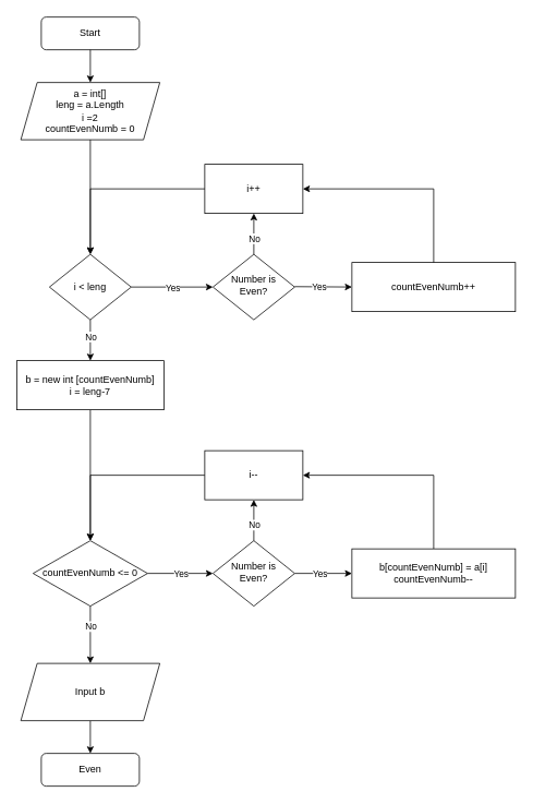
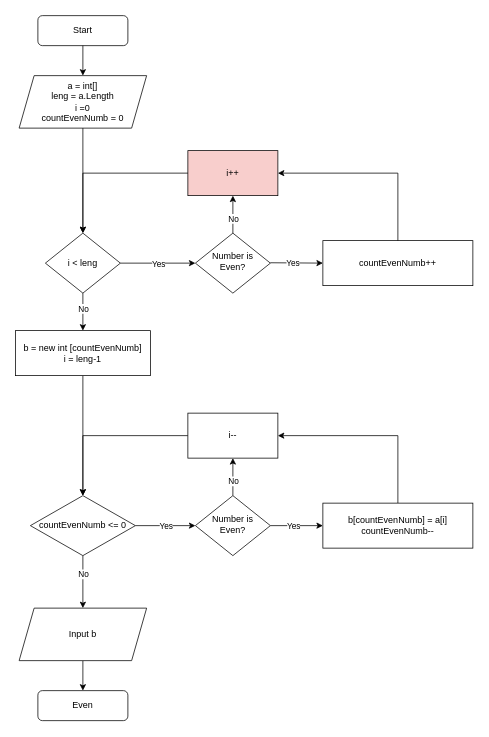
  <mxCell id="0" />
  <mxCell id="1" parent="0" />
  <mxCell id="2" value="Start" style="rounded=1;whiteSpace=wrap;html=1;fontSize=12;glass=0;strokeWidth=1;shadow=0;" parent="1" vertex="1"><mxGeometry x="50" y="20" width="120" height="40" as="geometry" /></mxCell>
  <mxCell id="3" style="edgeStyle=orthogonalEdgeStyle;rounded=0;orthogonalLoop=1;jettySize=auto;html=1;exitX=1;exitY=0.5;exitDx=0;exitDy=0;entryX=0;entryY=0.5;entryDx=0;entryDy=0;" edge="1" parent="1" source="7" target="16"><mxGeometry relative="1" as="geometry" /></mxCell>
  <mxCell id="4" value="Yes" style="edgeLabel;html=1;align=center;verticalAlign=middle;resizable=0;points=[];" vertex="1" connectable="0" parent="3"><mxGeometry x="-0.202" y="-1" relative="1" as="geometry"><mxPoint x="2" y="-1" as="offset" /></mxGeometry></mxCell>
  <mxCell id="5" style="edgeStyle=orthogonalEdgeStyle;rounded=0;orthogonalLoop=1;jettySize=auto;html=1;entryX=0.5;entryY=1;entryDx=0;entryDy=0;" edge="1" parent="1" source="7" target="23"><mxGeometry relative="1" as="geometry" /></mxCell>
  <mxCell id="6" value="No" style="edgeLabel;html=1;align=center;verticalAlign=middle;resizable=0;points=[];" vertex="1" connectable="0" parent="5"><mxGeometry x="-0.264" y="-1" relative="1" as="geometry"><mxPoint x="-1" y="-2" as="offset" /></mxGeometry></mxCell>
  <mxCell id="7" value="Number is Even?" style="rhombus;whiteSpace=wrap;html=1;shadow=0;fontFamily=Helvetica;fontSize=12;align=center;strokeWidth=1;spacing=6;spacingTop=-4;" parent="1" vertex="1"><mxGeometry x="260" y="660" width="100" height="80" as="geometry" /></mxCell>
  <mxCell id="8" value="Even" style="rounded=1;whiteSpace=wrap;html=1;fontSize=12;glass=0;strokeWidth=1;shadow=0;" parent="1" vertex="1"><mxGeometry x="50" y="920" width="120" height="40" as="geometry" /></mxCell>
  <mxCell id="9" value="&lt;span&gt;countEvenNumb++&lt;/span&gt;" style="rounded=0;whiteSpace=wrap;html=1;" vertex="1" parent="1"><mxGeometry x="430" y="320" width="200" height="60" as="geometry" /></mxCell>
- <mxCell id="10" value="a = int[]&lt;br&gt;leng = a.Length&lt;br&gt;i =2&lt;br&gt;countEvenNumb = 0" style="shape=parallelogram;perimeter=parallelogramPerimeter;whiteSpace=wrap;html=1;fixedSize=1;" vertex="1" parent="1"><mxGeometry x="25" y="100" width="170" height="70" as="geometry" /></mxCell>
+ <mxCell id="10" value="a = int[]&lt;br&gt;leng = a.Length&lt;br&gt;i =0&lt;br&gt;countEvenNumb = 0" style="shape=parallelogram;perimeter=parallelogramPerimeter;whiteSpace=wrap;html=1;fixedSize=1;" vertex="1" parent="1"><mxGeometry x="25" y="100" width="170" height="70" as="geometry" /></mxCell>
  <mxCell id="11" style="edgeStyle=orthogonalEdgeStyle;rounded=0;orthogonalLoop=1;jettySize=auto;html=1;" edge="1" parent="1" source="12" target="21"><mxGeometry relative="1" as="geometry" /></mxCell>
- <mxCell id="12" value="b = new int [countEvenNumb]&lt;br&gt;i = leng-7" style="rounded=0;whiteSpace=wrap;html=1;" vertex="1" parent="1"><mxGeometry x="20" y="440" width="180" height="60" as="geometry" /></mxCell>
+ <mxCell id="12" value="b = new int [countEvenNumb]&lt;br&gt;i = leng-1" style="rounded=0;whiteSpace=wrap;html=1;" vertex="1" parent="1"><mxGeometry x="20" y="440" width="180" height="60" as="geometry" /></mxCell>
  <mxCell id="13" value="i &amp;lt; leng" style="rhombus;whiteSpace=wrap;html=1;" vertex="1" parent="1"><mxGeometry x="60" y="310" width="100" height="80" as="geometry" /></mxCell>
- <mxCell id="14" value="i++" style="rounded=0;whiteSpace=wrap;html=1;" vertex="1" parent="1"><mxGeometry x="250" y="200" width="120" height="60" as="geometry" /></mxCell>
+ <mxCell id="14" value="i++" style="rounded=0;whiteSpace=wrap;html=1;fillColor=#f8cecc;" vertex="1" parent="1"><mxGeometry x="250" y="200" width="120" height="60" as="geometry" /></mxCell>
  <mxCell id="15" style="edgeStyle=orthogonalEdgeStyle;rounded=0;orthogonalLoop=1;jettySize=auto;html=1;exitX=0.5;exitY=0;exitDx=0;exitDy=0;entryX=1;entryY=0.5;entryDx=0;entryDy=0;" edge="1" parent="1" source="16" target="23"><mxGeometry relative="1" as="geometry" /></mxCell>
  <mxCell id="16" value="b[countEvenNumb] = a[i]&lt;br&gt;countEvenNumb--" style="rounded=0;whiteSpace=wrap;html=1;" vertex="1" parent="1"><mxGeometry x="430" y="670" width="200" height="60" as="geometry" /></mxCell>
  <mxCell id="17" style="edgeStyle=orthogonalEdgeStyle;rounded=0;orthogonalLoop=1;jettySize=auto;html=1;entryX=0;entryY=0.5;entryDx=0;entryDy=0;" edge="1" parent="1" source="21" target="7"><mxGeometry relative="1" as="geometry" /></mxCell>
  <mxCell id="18" value="Yes" style="edgeLabel;html=1;align=center;verticalAlign=middle;resizable=0;points=[];" vertex="1" connectable="0" parent="17"><mxGeometry x="-0.23" y="-2" relative="1" as="geometry"><mxPoint x="9" y="-2" as="offset" /></mxGeometry></mxCell>
  <mxCell id="19" style="edgeStyle=orthogonalEdgeStyle;rounded=0;orthogonalLoop=1;jettySize=auto;html=1;exitX=0.5;exitY=1;exitDx=0;exitDy=0;entryX=0.5;entryY=0;entryDx=0;entryDy=0;" edge="1" parent="1" source="21" target="36"><mxGeometry relative="1" as="geometry" /></mxCell>
  <mxCell id="20" value="No" style="edgeLabel;html=1;align=center;verticalAlign=middle;resizable=0;points=[];" vertex="1" connectable="0" parent="19"><mxGeometry x="-0.318" y="-3" relative="1" as="geometry"><mxPoint x="3" as="offset" /></mxGeometry></mxCell>
  <mxCell id="21" value="countEvenNumb &amp;lt;= 0" style="rhombus;whiteSpace=wrap;html=1;" vertex="1" parent="1"><mxGeometry x="40" y="660" width="140" height="80" as="geometry" /></mxCell>
  <mxCell id="22" style="edgeStyle=orthogonalEdgeStyle;rounded=0;orthogonalLoop=1;jettySize=auto;html=1;entryX=0.5;entryY=0;entryDx=0;entryDy=0;" edge="1" parent="1" source="23" target="21"><mxGeometry relative="1" as="geometry" /></mxCell>
  <mxCell id="23" value="i--" style="rounded=0;whiteSpace=wrap;html=1;" vertex="1" parent="1"><mxGeometry x="250" y="550" width="120" height="60" as="geometry" /></mxCell>
  <mxCell id="24" value="" style="endArrow=classic;html=1;rounded=0;exitX=0.5;exitY=1;exitDx=0;exitDy=0;entryX=0.5;entryY=0;entryDx=0;entryDy=0;" edge="1" parent="1" source="2" target="10"><mxGeometry width="50" height="50" relative="1" as="geometry"><mxPoint x="220" y="180" as="sourcePoint" /><mxPoint x="270" y="130" as="targetPoint" /></mxGeometry></mxCell>
  <mxCell id="25" value="&lt;span style=&quot;color: rgba(0 , 0 , 0 , 0) ; font-family: monospace ; font-size: 0px ; background-color: rgb(248 , 249 , 250)&quot;&gt;%3CmxGraphModel%3E%3Croot%3E%3CmxCell%20id%3D%220%22%2F%3E%3CmxCell%20id%3D%221%22%20parent%3D%220%22%2F%3E%3CmxCell%20id%3D%222%22%20value%3D%22%22%20style%3D%22endArrow%3Dclassic%3Bhtml%3D1%3Brounded%3D0%3BexitX%3D0.5%3BexitY%3D1%3BexitDx%3D0%3BexitDy%3D0%3BentryX%3D0.5%3BentryY%3D0%3BentryDx%3D0%3BentryDy%3D0%3B%22%20edge%3D%221%22%20parent%3D%221%22%3E%3CmxGeometry%20width%3D%2250%22%20height%3D%2250%22%20relative%3D%221%22%20as%3D%22geometry%22%3E%3CmxPoint%20x%3D%22220%22%20y%3D%22160%22%20as%3D%22sourcePoint%22%2F%3E%3CmxPoint%20x%3D%22220%22%20y%3D%22190%22%20as%3D%22targetPoint%22%2F%3E%3C%2FmxGeometry%3E%3C%2FmxCell%3E%3C%2Froot%3E%3C%2FmxGraphModel%3E&lt;/span&gt;" style="endArrow=classic;html=1;rounded=0;exitX=0.5;exitY=1;exitDx=0;exitDy=0;entryX=0.5;entryY=0;entryDx=0;entryDy=0;" edge="1" parent="1" source="10" target="13"><mxGeometry width="50" height="50" relative="1" as="geometry"><mxPoint x="120" y="70" as="sourcePoint" /><mxPoint x="120" y="100" as="targetPoint" /></mxGeometry></mxCell>
  <mxCell id="26" value="Number is Even?" style="rhombus;whiteSpace=wrap;html=1;shadow=0;fontFamily=Helvetica;fontSize=12;align=center;strokeWidth=1;spacing=6;spacingTop=-4;" vertex="1" parent="1"><mxGeometry x="260" y="310" width="100" height="80" as="geometry" /></mxCell>
  <mxCell id="27" value="" style="endArrow=classic;html=1;rounded=0;exitX=1;exitY=0.5;exitDx=0;exitDy=0;entryX=0;entryY=0.5;entryDx=0;entryDy=0;" edge="1" parent="1" source="13" target="26"><mxGeometry width="50" height="50" relative="1" as="geometry"><mxPoint x="190" y="360" as="sourcePoint" /><mxPoint x="240" y="310" as="targetPoint" /></mxGeometry></mxCell>
  <mxCell id="28" value="Yes" style="edgeLabel;html=1;align=center;verticalAlign=middle;resizable=0;points=[];" vertex="1" connectable="0" parent="27"><mxGeometry x="0.345" y="-2" relative="1" as="geometry"><mxPoint x="-17" y="-2" as="offset" /></mxGeometry></mxCell>
  <mxCell id="29" value="" style="endArrow=classic;html=1;rounded=0;entryX=1;entryY=0.5;entryDx=0;entryDy=0;" edge="1" parent="1" source="9" target="14"><mxGeometry width="50" height="50" relative="1" as="geometry"><mxPoint x="530" y="299.289" as="sourcePoint" /><mxPoint x="530" y="249.289" as="targetPoint" /><Array as="points"><mxPoint x="530" y="230" /></Array></mxGeometry></mxCell>
  <mxCell id="30" value="" style="endArrow=classic;html=1;rounded=0;entryX=0.5;entryY=0;entryDx=0;entryDy=0;" edge="1" parent="1" source="14" target="13"><mxGeometry width="50" height="50" relative="1" as="geometry"><mxPoint x="179.289" y="280" as="sourcePoint" /><mxPoint x="179.289" y="230" as="targetPoint" /><Array as="points"><mxPoint x="110" y="230" /></Array></mxGeometry></mxCell>
  <mxCell id="31" value="" style="endArrow=classic;html=1;rounded=0;exitX=1;exitY=0.5;exitDx=0;exitDy=0;" edge="1" parent="1"><mxGeometry width="50" height="50" relative="1" as="geometry"><mxPoint x="360" y="349.5" as="sourcePoint" /><mxPoint x="430" y="350" as="targetPoint" /></mxGeometry></mxCell>
  <mxCell id="32" value="Yes" style="edgeLabel;html=1;align=center;verticalAlign=middle;resizable=0;points=[];" vertex="1" connectable="0" parent="31"><mxGeometry x="0.345" y="-2" relative="1" as="geometry"><mxPoint x="-17" y="-2" as="offset" /></mxGeometry></mxCell>
  <mxCell id="33" value="&lt;span style=&quot;color: rgba(0 , 0 , 0 , 0) ; font-family: monospace ; font-size: 0px ; background-color: rgb(248 , 249 , 250)&quot;&gt;%3CmxGraphModel%3E%3Croot%3E%3CmxCell%20id%3D%220%22%2F%3E%3CmxCell%20id%3D%221%22%20parent%3D%220%22%2F%3E%3CmxCell%20id%3D%222%22%20value%3D%22%22%20style%3D%22endArrow%3Dclassic%3Bhtml%3D1%3Brounded%3D0%3BexitX%3D0.5%3BexitY%3D1%3BexitDx%3D0%3BexitDy%3D0%3BentryX%3D0.5%3BentryY%3D0%3BentryDx%3D0%3BentryDy%3D0%3B%22%20edge%3D%221%22%20parent%3D%221%22%3E%3CmxGeometry%20width%3D%2250%22%20height%3D%2250%22%20relative%3D%221%22%20as%3D%22geometry%22%3E%3CmxPoint%20x%3D%22220%22%20y%3D%22160%22%20as%3D%22sourcePoint%22%2F%3E%3CmxPoint%20x%3D%22220%22%20y%3D%22190%22%20as%3D%22targetPoint%22%2F%3E%3C%2FmxGeometry%3E%3C%2FmxCell%3E%3C%2Froot%3E%3C%2FmxGraphModel%3E&lt;/span&gt;" style="endArrow=classic;html=1;rounded=0;exitX=0.5;exitY=0;exitDx=0;exitDy=0;entryX=0.5;entryY=1;entryDx=0;entryDy=0;" edge="1" parent="1" source="26" target="14"><mxGeometry width="50" height="50" relative="1" as="geometry"><mxPoint x="120" y="400" as="sourcePoint" /><mxPoint x="120" y="450" as="targetPoint" /></mxGeometry></mxCell>
  <mxCell id="34" value="No" style="edgeLabel;html=1;align=center;verticalAlign=middle;resizable=0;points=[];" vertex="1" connectable="0" parent="33"><mxGeometry x="0.454" y="-4" relative="1" as="geometry"><mxPoint x="-4" y="16" as="offset" /></mxGeometry></mxCell>
  <mxCell id="35" style="edgeStyle=orthogonalEdgeStyle;rounded=0;orthogonalLoop=1;jettySize=auto;html=1;exitX=0.5;exitY=1;exitDx=0;exitDy=0;entryX=0.5;entryY=0;entryDx=0;entryDy=0;" edge="1" parent="1" source="36" target="8"><mxGeometry relative="1" as="geometry" /></mxCell>
  <mxCell id="36" value="Input b" style="shape=parallelogram;perimeter=parallelogramPerimeter;whiteSpace=wrap;html=1;fixedSize=1;" vertex="1" parent="1"><mxGeometry x="25" y="810" width="170" height="70" as="geometry" /></mxCell>
  <mxCell id="37" value="&lt;span style=&quot;color: rgba(0 , 0 , 0 , 0) ; font-family: monospace ; font-size: 0px ; background-color: rgb(248 , 249 , 250)&quot;&gt;%3CmxGraphModel%3E%3Croot%3E%3CmxCell%20id%3D%220%22%2F%3E%3CmxCell%20id%3D%221%22%20parent%3D%220%22%2F%3E%3CmxCell%20id%3D%222%22%20value%3D%22%22%20style%3D%22endArrow%3Dclassic%3Bhtml%3D1%3Brounded%3D0%3BexitX%3D0.5%3BexitY%3D1%3BexitDx%3D0%3BexitDy%3D0%3BentryX%3D0.5%3BentryY%3D0%3BentryDx%3D0%3BentryDy%3D0%3B%22%20edge%3D%221%22%20parent%3D%221%22%3E%3CmxGeometry%20width%3D%2250%22%20height%3D%2250%22%20relative%3D%221%22%20as%3D%22geometry%22%3E%3CmxPoint%20x%3D%22220%22%20y%3D%22160%22%20as%3D%22sourcePoint%22%2F%3E%3CmxPoint%20x%3D%22220%22%20y%3D%22190%22%20as%3D%22targetPoint%22%2F%3E%3C%2FmxGeometry%3E%3C%2FmxCell%3E%3C%2Froot%3E%3C%2FmxGraphModel%3E&lt;/span&gt;" style="endArrow=classic;html=1;rounded=0;exitX=0.5;exitY=1;exitDx=0;exitDy=0;entryX=0.5;entryY=0;entryDx=0;entryDy=0;" edge="1" parent="1" source="13" target="12"><mxGeometry width="50" height="50" relative="1" as="geometry"><mxPoint x="320" y="320" as="sourcePoint" /><mxPoint x="320" y="270" as="targetPoint" /></mxGeometry></mxCell>
  <mxCell id="38" value="No" style="edgeLabel;html=1;align=center;verticalAlign=middle;resizable=0;points=[];" vertex="1" connectable="0" parent="37"><mxGeometry x="0.454" y="-4" relative="1" as="geometry"><mxPoint x="4" y="-16" as="offset" /></mxGeometry></mxCell>
